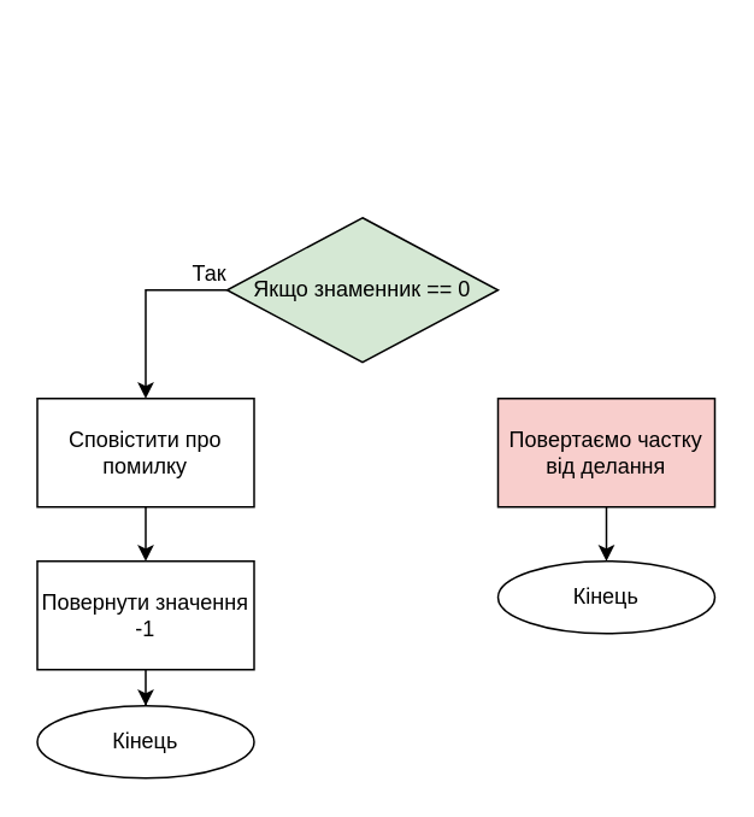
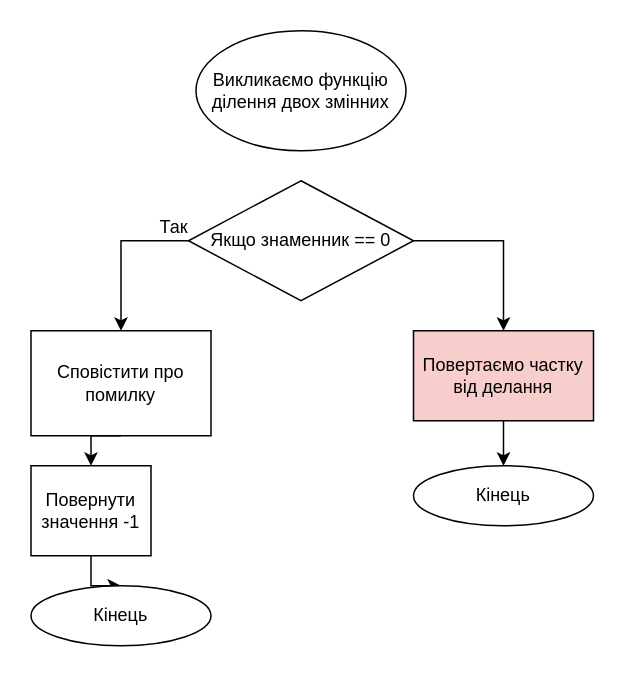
  <mxCell id="0" />
  <mxCell id="1" parent="0" />
+ <mxCell id="2" value="Викликаємо функцію ділення двох змінних" style="ellipse;whiteSpace=wrap;html=1;" vertex="1" parent="1"><mxGeometry x="130" y="20" width="140" height="80" as="geometry" /></mxCell>
  <mxCell id="3" style="edgeStyle=orthogonalEdgeStyle;rounded=0;orthogonalLoop=1;jettySize=auto;html=1;exitX=0;exitY=0.5;exitDx=0;exitDy=0;entryX=0.5;entryY=0;entryDx=0;entryDy=0;" edge="1" parent="1" source="5" target="7"><mxGeometry relative="1" as="geometry" /></mxCell>
- <mxCell id="5" value="Якщо знаменник == 0" style="rhombus;whiteSpace=wrap;html=1;fillColor=#d5e8d4;" vertex="1" parent="1"><mxGeometry x="125" y="120" width="150" height="80" as="geometry" /></mxCell>
+ <mxCell id="4" style="edgeStyle=orthogonalEdgeStyle;rounded=0;orthogonalLoop=1;jettySize=auto;html=1;exitX=1;exitY=0.5;exitDx=0;exitDy=0;" edge="1" parent="1" source="5" target="13"><mxGeometry relative="1" as="geometry" /></mxCell>
+ <mxCell id="5" value="Якщо знаменник == 0" style="rhombus;whiteSpace=wrap;html=1;" vertex="1" parent="1"><mxGeometry x="125" y="120" width="150" height="80" as="geometry" /></mxCell>
  <mxCell id="6" style="edgeStyle=orthogonalEdgeStyle;rounded=0;orthogonalLoop=1;jettySize=auto;html=1;exitX=0.5;exitY=1;exitDx=0;exitDy=0;entryX=0.5;entryY=0;entryDx=0;entryDy=0;" edge="1" parent="1" source="7" target="9"><mxGeometry relative="1" as="geometry" /></mxCell>
- <mxCell id="7" value="Сповістити про помилку" style="rounded=0;whiteSpace=wrap;html=1;" vertex="1" parent="1"><mxGeometry x="20" y="220" width="120" height="60" as="geometry" /></mxCell>
+ <mxCell id="7" value="Сповістити про помилку" style="rounded=0;whiteSpace=wrap;html=1;" vertex="1" parent="1"><mxGeometry x="20" y="220" width="120" height="70" as="geometry" /></mxCell>
  <mxCell id="8" style="edgeStyle=orthogonalEdgeStyle;rounded=0;orthogonalLoop=1;jettySize=auto;html=1;exitX=0.5;exitY=1;exitDx=0;exitDy=0;" edge="1" parent="1" source="9" target="10"><mxGeometry relative="1" as="geometry" /></mxCell>
- <mxCell id="9" value="Повернути значення -1" style="rounded=0;whiteSpace=wrap;html=1;" vertex="1" parent="1"><mxGeometry x="20" y="310" width="120" height="60" as="geometry" /></mxCell>
+ <mxCell id="9" value="Повернути значення -1" style="rounded=0;whiteSpace=wrap;html=1;" vertex="1" parent="1"><mxGeometry x="20" y="310" width="80" height="60" as="geometry" /></mxCell>
  <mxCell id="10" value="Кінець" style="ellipse;whiteSpace=wrap;html=1;" vertex="1" parent="1"><mxGeometry x="20" y="390" width="120" height="40" as="geometry" /></mxCell>
  <mxCell id="11" value="Так" style="text;html=1;align=center;verticalAlign=middle;resizable=0;points=[];autosize=1;" vertex="1" parent="1"><mxGeometry x="100" y="141" width="30" height="20" as="geometry" /></mxCell>
  <mxCell id="12" style="edgeStyle=orthogonalEdgeStyle;rounded=0;orthogonalLoop=1;jettySize=auto;html=1;exitX=0.5;exitY=1;exitDx=0;exitDy=0;entryX=0.5;entryY=0;entryDx=0;entryDy=0;" edge="1" parent="1" source="13" target="14"><mxGeometry relative="1" as="geometry" /></mxCell>
  <mxCell id="13" value="Повертаємо частку від делання" style="rounded=0;whiteSpace=wrap;html=1;fillColor=#f8cecc;" vertex="1" parent="1"><mxGeometry x="275" y="220" width="120" height="60" as="geometry" /></mxCell>
  <mxCell id="14" value="Кінець" style="ellipse;whiteSpace=wrap;html=1;" vertex="1" parent="1"><mxGeometry x="275" y="310" width="120" height="40" as="geometry" /></mxCell>
